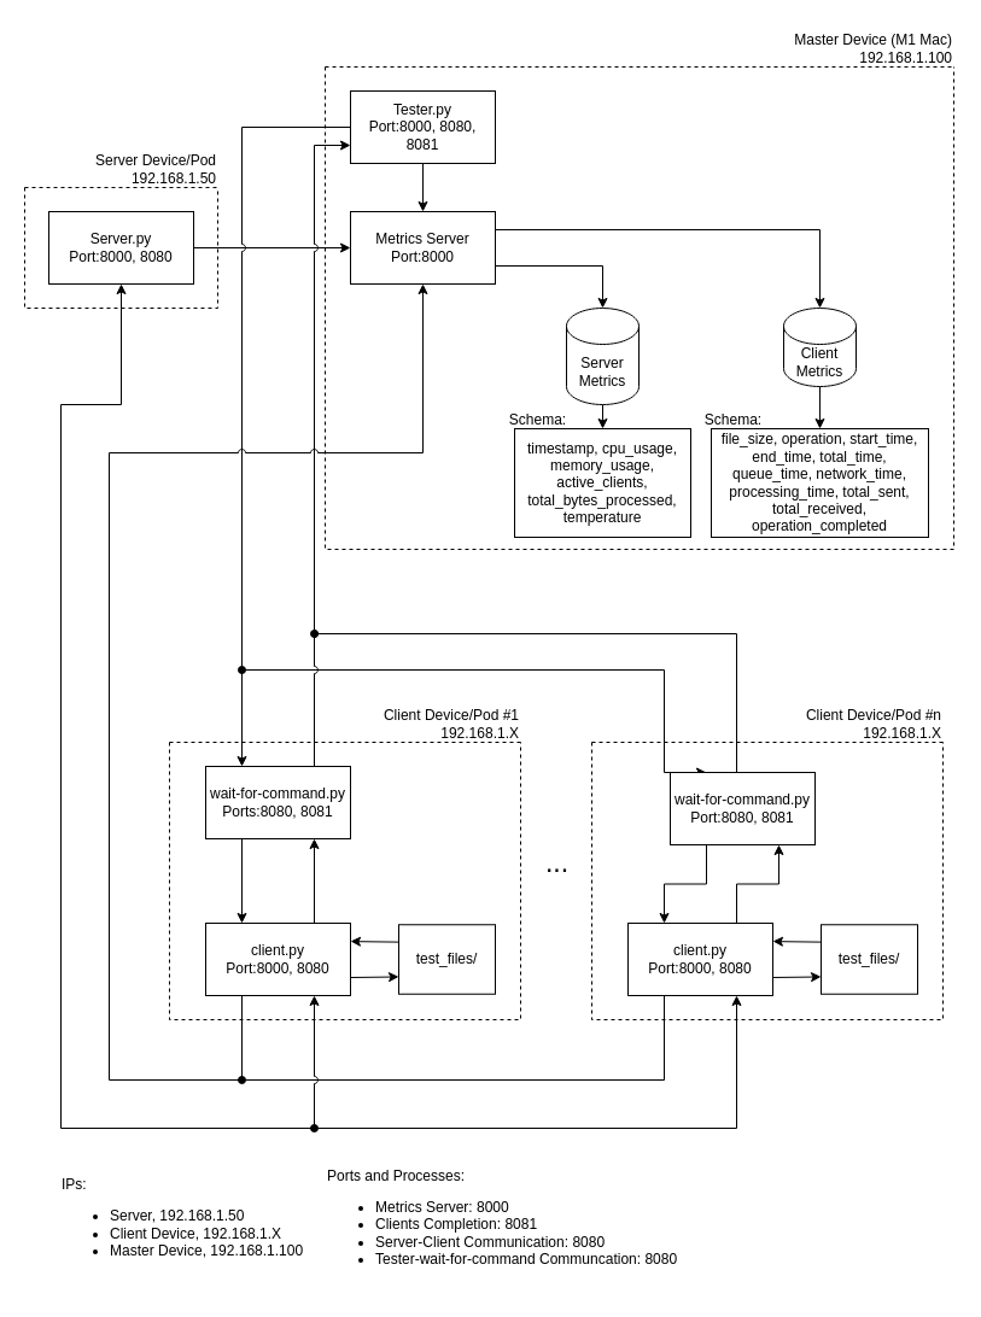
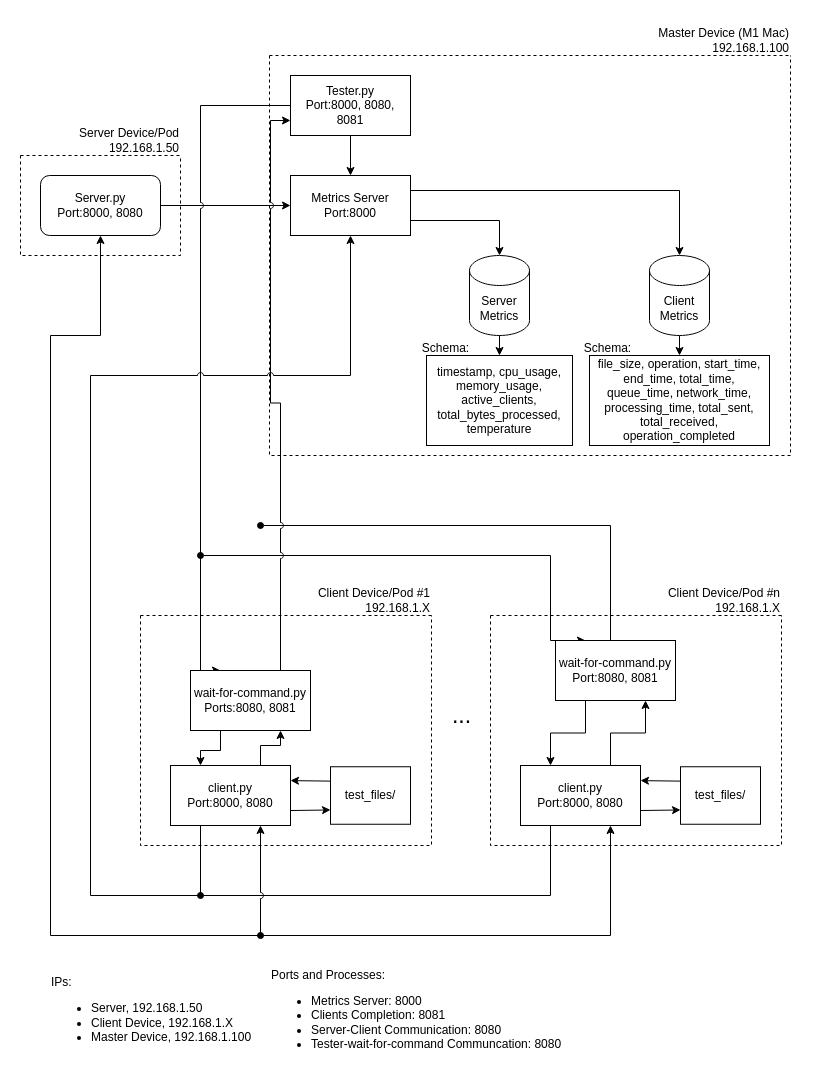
  <mxCell id="0" />
  <mxCell id="1" parent="0" />
  <mxCell id="2" style="edgeStyle=orthogonalEdgeStyle;rounded=0;orthogonalLoop=1;jettySize=auto;html=1;exitX=1;exitY=0.5;exitDx=0;exitDy=0;entryX=0;entryY=0.5;entryDx=0;entryDy=0;jumpStyle=arc;" edge="1" parent="1" source="3" target="39"><mxGeometry relative="1" as="geometry" /></mxCell>
- <mxCell id="3" value="Server.py&lt;div&gt;&lt;span style=&quot;background-color: initial;&quot;&gt;Port:8000, 8080&lt;/span&gt;&lt;/div&gt;" style="rounded=0;whiteSpace=wrap;html=1;" vertex="1" parent="1"><mxGeometry x="40" y="175" width="120" height="60" as="geometry" /></mxCell>
+ <mxCell id="3" value="Server.py&lt;div&gt;&lt;span style=&quot;background-color: initial;&quot;&gt;Port:8000, 8080&lt;/span&gt;&lt;/div&gt;" style="whiteSpace=wrap;html=1;rounded=1;" vertex="1" parent="1"><mxGeometry x="40" y="175" width="120" height="60" as="geometry" /></mxCell>
  <mxCell id="4" style="edgeStyle=orthogonalEdgeStyle;rounded=0;orthogonalLoop=1;jettySize=auto;html=1;exitX=0;exitY=0.5;exitDx=0;exitDy=0;entryX=0.25;entryY=0;entryDx=0;entryDy=0;jumpStyle=arc;" edge="1" parent="1" source="38" target="11"><mxGeometry relative="1" as="geometry"><Array as="points"><mxPoint x="200" y="105" /></Array></mxGeometry></mxCell>
  <mxCell id="5" style="edgeStyle=orthogonalEdgeStyle;rounded=0;orthogonalLoop=1;jettySize=auto;html=1;entryX=0.25;entryY=0;entryDx=0;entryDy=0;jumpStyle=arc;startArrow=oval;startFill=1;" edge="1" parent="1" target="22"><mxGeometry relative="1" as="geometry"><mxPoint x="200" y="555" as="sourcePoint" /><Array as="points"><mxPoint x="200" y="555" /><mxPoint x="550" y="555" /></Array></mxGeometry></mxCell>
  <mxCell id="6" value="" style="swimlane;startSize=0;dashed=1;" vertex="1" parent="1"><mxGeometry x="20" y="155" width="160" height="100" as="geometry" /></mxCell>
  <mxCell id="7" value="Server Device/Pod&lt;div&gt;192.168.1.50&lt;/div&gt;" style="text;html=1;align=right;verticalAlign=middle;resizable=0;points=[];autosize=1;strokeColor=none;fillColor=none;" vertex="1" parent="1"><mxGeometry x="60" y="120" width="120" height="40" as="geometry" /></mxCell>
  <mxCell id="8" value="&lt;font style=&quot;font-size: 23px;&quot;&gt;...&lt;/font&gt;" style="text;html=1;align=center;verticalAlign=middle;resizable=0;points=[];autosize=1;strokeColor=none;fillColor=none;" vertex="1" parent="1"><mxGeometry x="441" y="695" width="40" height="40" as="geometry" /></mxCell>
  <mxCell id="9" value="" style="group" vertex="1" connectable="0" parent="1"><mxGeometry x="140" y="585" width="301" height="260" as="geometry" /></mxCell>
  <mxCell id="10" style="edgeStyle=orthogonalEdgeStyle;rounded=0;orthogonalLoop=1;jettySize=auto;html=1;exitX=0.25;exitY=1;exitDx=0;exitDy=0;entryX=0.25;entryY=0;entryDx=0;entryDy=0;jumpStyle=arc;" edge="1" parent="9" source="11" target="14"><mxGeometry relative="1" as="geometry" /></mxCell>
- <mxCell id="11" value="wait-for-command.py&lt;div&gt;Ports:8080, 8081&lt;/div&gt;" style="rounded=0;whiteSpace=wrap;html=1;" vertex="1" parent="9"><mxGeometry x="30" y="50" width="120" height="60" as="geometry" /></mxCell>
+ <mxCell id="11" value="wait-for-command.py&lt;div&gt;Ports:8080, 8081&lt;/div&gt;" style="rounded=0;whiteSpace=wrap;html=1;" vertex="1" parent="9"><mxGeometry x="50" y="85" width="120" height="60" as="geometry" /></mxCell>
  <mxCell id="12" style="edgeStyle=orthogonalEdgeStyle;rounded=0;orthogonalLoop=1;jettySize=auto;html=1;exitX=1;exitY=0.75;exitDx=0;exitDy=0;entryX=0;entryY=0.75;entryDx=0;entryDy=0;jumpStyle=arc;" edge="1" parent="9" source="14" target="16"><mxGeometry relative="1" as="geometry" /></mxCell>
  <mxCell id="13" style="edgeStyle=orthogonalEdgeStyle;rounded=0;orthogonalLoop=1;jettySize=auto;html=1;exitX=0.75;exitY=0;exitDx=0;exitDy=0;entryX=0.75;entryY=1;entryDx=0;entryDy=0;jumpStyle=arc;" edge="1" parent="9" source="14" target="11"><mxGeometry relative="1" as="geometry" /></mxCell>
  <mxCell id="14" value="client.py&lt;div&gt;Port:8000, 8080&lt;/div&gt;" style="rounded=0;whiteSpace=wrap;html=1;" vertex="1" parent="9"><mxGeometry x="30" y="180" width="120" height="60" as="geometry" /></mxCell>
  <mxCell id="15" value="" style="swimlane;startSize=0;dashed=1;" vertex="1" parent="9"><mxGeometry y="30" width="291" height="230" as="geometry" /></mxCell>
  <mxCell id="16" value="test_files/" style="rounded=0;whiteSpace=wrap;html=1;" vertex="1" parent="15"><mxGeometry x="190" y="151.25" width="80" height="57.5" as="geometry" /></mxCell>
  <mxCell id="17" value="Client Device/Pod #1&lt;div&gt;192.168.1.X&lt;/div&gt;" style="text;html=1;align=right;verticalAlign=middle;resizable=0;points=[];autosize=1;strokeColor=none;fillColor=none;" vertex="1" parent="9"><mxGeometry x="151" y="-5" width="140" height="40" as="geometry" /></mxCell>
  <mxCell id="18" style="edgeStyle=orthogonalEdgeStyle;rounded=0;orthogonalLoop=1;jettySize=auto;html=1;exitX=0;exitY=0.25;exitDx=0;exitDy=0;entryX=1;entryY=0.25;entryDx=0;entryDy=0;jumpStyle=arc;" edge="1" parent="9" source="16" target="14"><mxGeometry relative="1" as="geometry" /></mxCell>
  <mxCell id="19" value="" style="group" vertex="1" connectable="0" parent="1"><mxGeometry x="490" y="585" width="301" height="260" as="geometry" /></mxCell>
  <mxCell id="20" style="edgeStyle=orthogonalEdgeStyle;rounded=0;orthogonalLoop=1;jettySize=auto;html=1;exitX=0.25;exitY=1;exitDx=0;exitDy=0;entryX=0.25;entryY=0;entryDx=0;entryDy=0;jumpStyle=arc;" edge="1" parent="19" source="22" target="27"><mxGeometry relative="1" as="geometry" /></mxCell>
  <mxCell id="21" style="edgeStyle=orthogonalEdgeStyle;rounded=0;orthogonalLoop=1;jettySize=auto;html=1;exitX=0.75;exitY=0;exitDx=0;exitDy=0;endArrow=oval;endFill=1;" edge="1" parent="19" source="22"><mxGeometry relative="1" as="geometry"><mxPoint x="-230" y="-60" as="targetPoint" /><Array as="points"><mxPoint x="120" y="-60" /></Array></mxGeometry></mxCell>
  <mxCell id="22" value="wait-for-command.py&lt;div&gt;Port:8080, 8081&lt;/div&gt;" style="rounded=0;whiteSpace=wrap;html=1;" vertex="1" parent="19"><mxGeometry x="65" y="55" width="120" height="60" as="geometry" /></mxCell>
  <mxCell id="23" style="edgeStyle=orthogonalEdgeStyle;rounded=0;orthogonalLoop=1;jettySize=auto;html=1;exitX=1;exitY=0.75;exitDx=0;exitDy=0;entryX=0;entryY=0.75;entryDx=0;entryDy=0;jumpStyle=arc;" edge="1" parent="19" source="27" target="29"><mxGeometry relative="1" as="geometry" /></mxCell>
  <mxCell id="24" style="edgeStyle=orthogonalEdgeStyle;rounded=0;orthogonalLoop=1;jettySize=auto;html=1;exitX=0.75;exitY=0;exitDx=0;exitDy=0;entryX=0.75;entryY=1;entryDx=0;entryDy=0;jumpStyle=arc;" edge="1" parent="19" source="27" target="22"><mxGeometry relative="1" as="geometry" /></mxCell>
  <mxCell id="25" style="edgeStyle=orthogonalEdgeStyle;rounded=0;orthogonalLoop=1;jettySize=auto;html=1;exitX=0.25;exitY=1;exitDx=0;exitDy=0;endArrow=oval;endFill=1;" edge="1" parent="19" source="27"><mxGeometry relative="1" as="geometry"><mxPoint x="-290" y="310" as="targetPoint" /><Array as="points"><mxPoint x="60" y="310" /></Array></mxGeometry></mxCell>
  <mxCell id="26" style="edgeStyle=orthogonalEdgeStyle;rounded=0;orthogonalLoop=1;jettySize=auto;html=1;exitX=0.75;exitY=1;exitDx=0;exitDy=0;endArrow=oval;endFill=1;startArrow=classic;startFill=1;" edge="1" parent="19" source="27"><mxGeometry relative="1" as="geometry"><mxPoint x="-230" y="350" as="targetPoint" /><Array as="points"><mxPoint x="120" y="350" /></Array></mxGeometry></mxCell>
  <mxCell id="27" value="client.py&lt;div&gt;Port:8000, 8080&lt;/div&gt;" style="rounded=0;whiteSpace=wrap;html=1;" vertex="1" parent="19"><mxGeometry x="30" y="180" width="120" height="60" as="geometry" /></mxCell>
  <mxCell id="28" value="" style="swimlane;startSize=0;dashed=1;" vertex="1" parent="19"><mxGeometry y="30" width="291" height="230" as="geometry" /></mxCell>
  <mxCell id="29" value="test_files/" style="rounded=0;whiteSpace=wrap;html=1;" vertex="1" parent="28"><mxGeometry x="190" y="151.25" width="80" height="57.5" as="geometry" /></mxCell>
  <mxCell id="30" value="Client Device/Pod #n&lt;div&gt;192.168.1.X&lt;/div&gt;" style="text;html=1;align=right;verticalAlign=middle;resizable=0;points=[];autosize=1;strokeColor=none;fillColor=none;" vertex="1" parent="19"><mxGeometry x="151" y="-5" width="140" height="40" as="geometry" /></mxCell>
  <mxCell id="31" style="edgeStyle=orthogonalEdgeStyle;rounded=0;orthogonalLoop=1;jettySize=auto;html=1;exitX=0;exitY=0.25;exitDx=0;exitDy=0;entryX=1;entryY=0.25;entryDx=0;entryDy=0;jumpStyle=arc;" edge="1" parent="19" source="29" target="27"><mxGeometry relative="1" as="geometry" /></mxCell>
  <mxCell id="32" style="edgeStyle=orthogonalEdgeStyle;rounded=0;orthogonalLoop=1;jettySize=auto;html=1;exitX=0.75;exitY=0;exitDx=0;exitDy=0;entryX=0;entryY=0.75;entryDx=0;entryDy=0;jumpStyle=arc;" edge="1" parent="1" source="11" target="38"><mxGeometry relative="1" as="geometry" /></mxCell>
  <mxCell id="33" style="edgeStyle=orthogonalEdgeStyle;rounded=0;orthogonalLoop=1;jettySize=auto;html=1;exitX=0.25;exitY=1;exitDx=0;exitDy=0;entryX=0.5;entryY=1;entryDx=0;entryDy=0;strokeColor=default;jumpStyle=arc;" edge="1" parent="1" source="14" target="39"><mxGeometry relative="1" as="geometry"><Array as="points"><mxPoint x="200" y="895" /><mxPoint x="90" y="895" /><mxPoint x="90" y="375" /><mxPoint x="350" y="375" /></Array></mxGeometry></mxCell>
  <mxCell id="34" style="edgeStyle=orthogonalEdgeStyle;rounded=0;orthogonalLoop=1;jettySize=auto;html=1;exitX=0.75;exitY=1;exitDx=0;exitDy=0;entryX=0.5;entryY=1;entryDx=0;entryDy=0;jumpStyle=arc;startArrow=classic;startFill=1;" edge="1" parent="1" source="14" target="3"><mxGeometry relative="1" as="geometry"><mxPoint x="259.667" y="965" as="targetPoint" /><Array as="points"><mxPoint x="260" y="935" /><mxPoint x="50" y="935" /><mxPoint x="50" y="335" /><mxPoint x="100" y="335" /></Array></mxGeometry></mxCell>
  <mxCell id="35" value="IPs:&lt;div&gt;&lt;ul&gt;&lt;li&gt;Server, 192.168.1.50&lt;/li&gt;&lt;li&gt;Client Device, 192.168.1.X&lt;/li&gt;&lt;li&gt;Master Device, 192.168.1.100&lt;/li&gt;&lt;/ul&gt;&lt;/div&gt;" style="text;html=1;align=left;verticalAlign=middle;resizable=0;points=[];autosize=1;strokeColor=none;fillColor=none;" vertex="1" parent="1"><mxGeometry x="49" y="965" width="220" height="100" as="geometry" /></mxCell>
  <mxCell id="36" value="Ports and Processes:&lt;div&gt;&lt;ul&gt;&lt;li&gt;Metrics Server: 8000&lt;/li&gt;&lt;li&gt;Clients Completion: 8081&lt;/li&gt;&lt;li&gt;Server-Client Communication: 8080&lt;/li&gt;&lt;li&gt;Tester-wait-for-command Communcation: 8080&lt;/li&gt;&lt;/ul&gt;&lt;/div&gt;" style="text;html=1;align=left;verticalAlign=middle;resizable=0;points=[];autosize=1;strokeColor=none;fillColor=none;" vertex="1" parent="1"><mxGeometry x="269" y="960" width="310" height="110" as="geometry" /></mxCell>
  <mxCell id="37" value="" style="edgeStyle=orthogonalEdgeStyle;rounded=0;orthogonalLoop=1;jettySize=auto;html=1;jumpStyle=arc;" edge="1" parent="1" source="38" target="39"><mxGeometry relative="1" as="geometry" /></mxCell>
  <mxCell id="38" value="Tester.py&lt;div&gt;Port:8000, 8080, 8081&lt;/div&gt;" style="rounded=0;whiteSpace=wrap;html=1;" vertex="1" parent="1"><mxGeometry x="290" y="75" width="120" height="60" as="geometry" /></mxCell>
  <mxCell id="39" value="Metrics Server&lt;div&gt;Port:8000&lt;/div&gt;" style="rounded=0;whiteSpace=wrap;html=1;" vertex="1" parent="1"><mxGeometry x="290" y="175" width="120" height="60" as="geometry" /></mxCell>
  <mxCell id="40" style="edgeStyle=orthogonalEdgeStyle;rounded=0;orthogonalLoop=1;jettySize=auto;html=1;exitX=0.5;exitY=1;exitDx=0;exitDy=0;exitPerimeter=0;entryX=0.5;entryY=0;entryDx=0;entryDy=0;" edge="1" parent="1" source="41" target="47"><mxGeometry relative="1" as="geometry" /></mxCell>
  <mxCell id="41" value="Server Metrics" style="shape=cylinder3;whiteSpace=wrap;html=1;boundedLbl=1;backgroundOutline=1;size=15;" vertex="1" parent="1"><mxGeometry x="469" y="255" width="60" height="80" as="geometry" /></mxCell>
  <mxCell id="42" style="edgeStyle=orthogonalEdgeStyle;rounded=0;orthogonalLoop=1;jettySize=auto;html=1;exitX=0.5;exitY=1;exitDx=0;exitDy=0;exitPerimeter=0;entryX=0.5;entryY=0;entryDx=0;entryDy=0;" edge="1" parent="1" source="43" target="48"><mxGeometry relative="1" as="geometry" /></mxCell>
- <mxCell id="43" value="Client Metrics" style="shape=cylinder3;whiteSpace=wrap;html=1;boundedLbl=1;backgroundOutline=1;size=15;" vertex="1" parent="1"><mxGeometry x="649" y="255" width="60" height="65" as="geometry" /></mxCell>
+ <mxCell id="43" value="Client Metrics" style="shape=cylinder3;whiteSpace=wrap;html=1;boundedLbl=1;backgroundOutline=1;size=15;" vertex="1" parent="1"><mxGeometry x="649" y="255" width="60" height="80" as="geometry" /></mxCell>
  <mxCell id="44" style="edgeStyle=orthogonalEdgeStyle;rounded=0;orthogonalLoop=1;jettySize=auto;html=1;exitX=1;exitY=0.25;exitDx=0;exitDy=0;entryX=0.5;entryY=0;entryDx=0;entryDy=0;entryPerimeter=0;jumpStyle=arc;" edge="1" parent="1" source="39" target="43"><mxGeometry relative="1" as="geometry" /></mxCell>
  <mxCell id="45" style="edgeStyle=orthogonalEdgeStyle;rounded=0;orthogonalLoop=1;jettySize=auto;html=1;exitX=1;exitY=0.75;exitDx=0;exitDy=0;entryX=0.5;entryY=0;entryDx=0;entryDy=0;entryPerimeter=0;jumpStyle=arc;" edge="1" parent="1" source="39" target="41"><mxGeometry relative="1" as="geometry" /></mxCell>
  <mxCell id="46" value="" style="swimlane;startSize=0;dashed=1;" vertex="1" parent="1"><mxGeometry x="269" y="55" width="521" height="400" as="geometry"><mxRectangle x="259" y="40" width="50" height="40" as="alternateBounds" /></mxGeometry></mxCell>
  <mxCell id="47" value="timestamp, cpu_usage, memory_usage, active_clients, total_bytes_processed, temperature" style="rounded=0;whiteSpace=wrap;html=1;" vertex="1" parent="46"><mxGeometry x="157" y="300" width="146" height="90" as="geometry" /></mxCell>
  <mxCell id="48" value="file_size, operation, start_time, end_time, total_time, queue_time, network_time, processing_time, total_sent, total_received, operation_completed" style="rounded=0;whiteSpace=wrap;html=1;" vertex="1" parent="46"><mxGeometry x="320" y="300" width="180" height="90" as="geometry" /></mxCell>
  <mxCell id="49" value="Schema:" style="text;html=1;align=center;verticalAlign=middle;resizable=0;points=[];autosize=1;strokeColor=none;fillColor=none;" vertex="1" parent="46"><mxGeometry x="141" y="278" width="70" height="30" as="geometry" /></mxCell>
  <mxCell id="50" value="Schema:" style="text;html=1;align=center;verticalAlign=middle;resizable=0;points=[];autosize=1;strokeColor=none;fillColor=none;" vertex="1" parent="46"><mxGeometry x="303" y="278" width="70" height="30" as="geometry" /></mxCell>
  <mxCell id="51" value="Master Device (M1 Mac)&lt;div&gt;192.168.1.100&lt;/div&gt;" style="text;html=1;align=right;verticalAlign=middle;resizable=0;points=[];autosize=1;strokeColor=none;fillColor=none;" vertex="1" parent="1"><mxGeometry x="640" y="20" width="150" height="40" as="geometry" /></mxCell>
